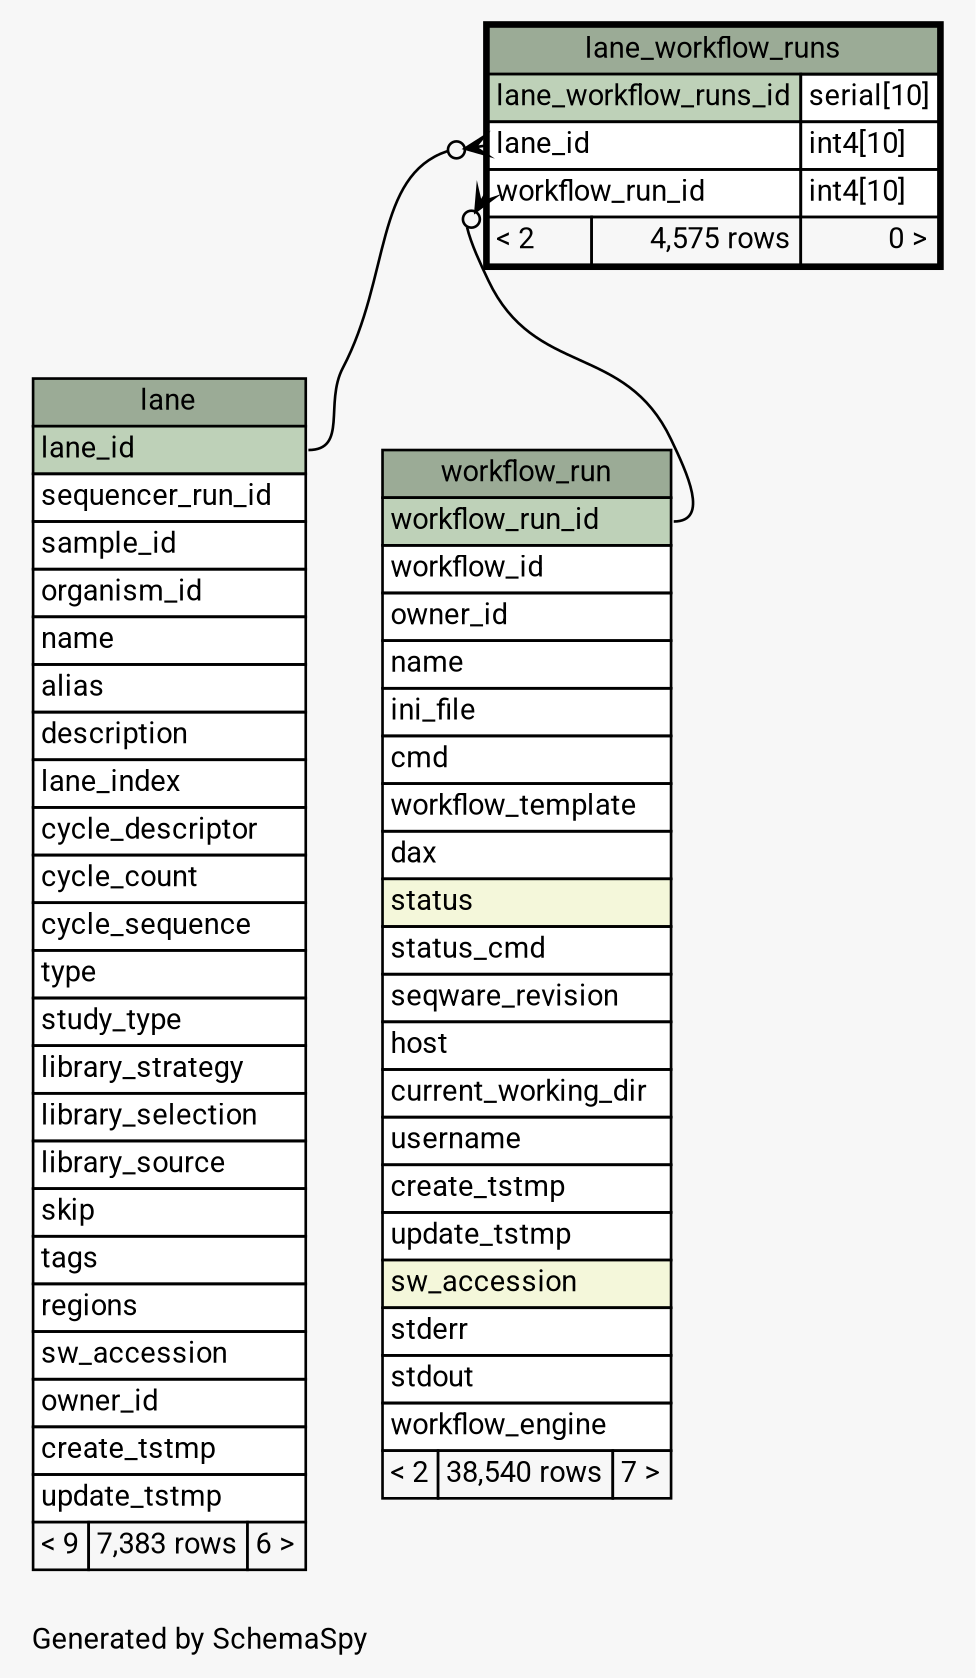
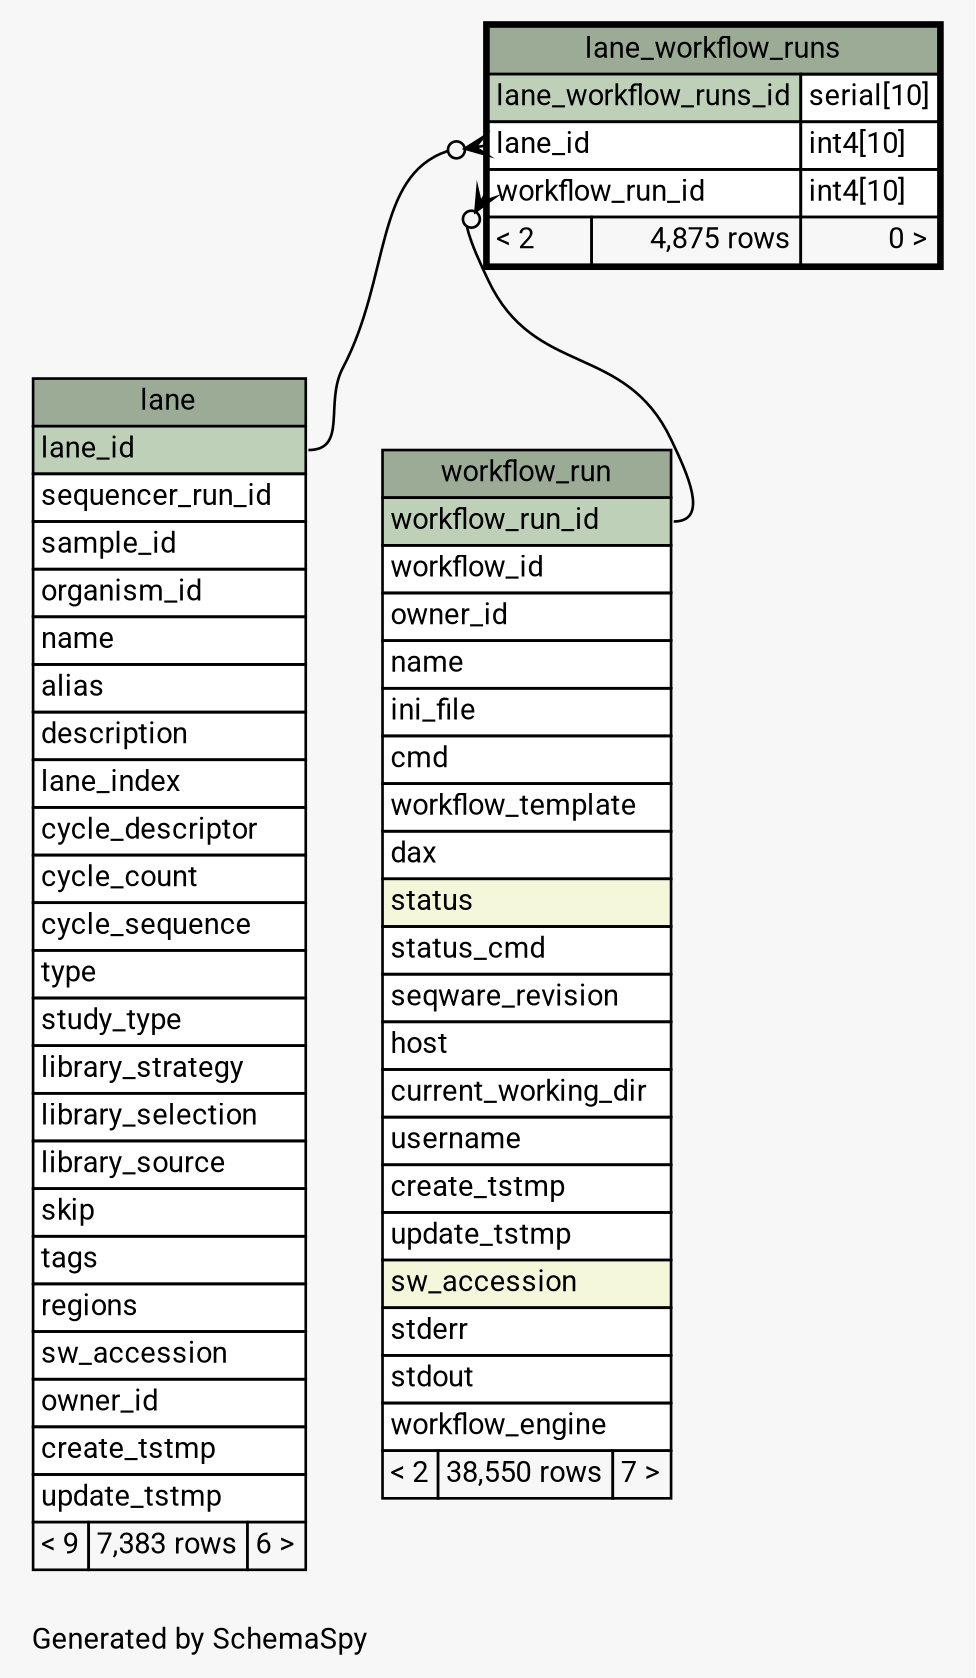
  digraph {
    bgcolor="#f7f7f7"
    fontname=Roboto
    fontsize=11
    label="\nGenerated by SchemaSpy"
    labeljust=l
    nodesep=0.18
    rankdir=TB
    ranksep=0.46
    node [fontname=Roboto fontsize=11 shape=plaintext]
    edge [arrowhead=none arrowsize=0.8 arrowtail=crowodot dir=back fontname=Roboto]
-   n1 [label=<     <TABLE BORDER="2" CELLBORDER="1" CELLSPACING="0" BGCOLOR="#ffffff">       <TR><TD COLSPAN="3" BGCOLOR="#9bab96" ALIGN="CENTER">lane_workflow_runs</TD></TR>       <TR><TD PORT="lane_workflow_runs_id" COLSPAN="2" BGCOLOR="#bed1b8" ALIGN="LEFT">lane_workflow_runs_id</TD><TD PORT="lane_workflow_runs_id.type" ALIGN="LEFT">serial[10]</TD></TR>       <TR><TD PORT="lane_id" COLSPAN="2" ALIGN="LEFT">lane_id</TD><TD PORT="lane_id.type" ALIGN="LEFT">int4[10]</TD></TR>       <TR><TD PORT="workflow_run_id" COLSPAN="2" ALIGN="LEFT">workflow_run_id</TD><TD PORT="workflow_run_id.type" ALIGN="LEFT">int4[10]</TD></TR>       <TR><TD ALIGN="LEFT" BGCOLOR="#f7f7f7">&lt; 2</TD><TD ALIGN="RIGHT" BGCOLOR="#f7f7f7">4,575 rows</TD><TD ALIGN="RIGHT" BGCOLOR="#f7f7f7">0 &gt;</TD></TR>     </TABLE>>]
+   n1 [label=<     <TABLE BORDER="2" CELLBORDER="1" CELLSPACING="0" BGCOLOR="#ffffff">       <TR><TD COLSPAN="3" BGCOLOR="#9bab96" ALIGN="CENTER">lane_workflow_runs</TD></TR>       <TR><TD PORT="lane_workflow_runs_id" COLSPAN="2" BGCOLOR="#bed1b8" ALIGN="LEFT">lane_workflow_runs_id</TD><TD PORT="lane_workflow_runs_id.type" ALIGN="LEFT">serial[10]</TD></TR>       <TR><TD PORT="lane_id" COLSPAN="2" ALIGN="LEFT">lane_id</TD><TD PORT="lane_id.type" ALIGN="LEFT">int4[10]</TD></TR>       <TR><TD PORT="workflow_run_id" COLSPAN="2" ALIGN="LEFT">workflow_run_id</TD><TD PORT="workflow_run_id.type" ALIGN="LEFT">int4[10]</TD></TR>       <TR><TD ALIGN="LEFT" BGCOLOR="#f7f7f7">&lt; 2</TD><TD ALIGN="RIGHT" BGCOLOR="#f7f7f7">4,875 rows</TD><TD ALIGN="RIGHT" BGCOLOR="#f7f7f7">0 &gt;</TD></TR>     </TABLE>>]
    n2 [label=<     <TABLE BORDER="0" CELLBORDER="1" CELLSPACING="0" BGCOLOR="#ffffff">       <TR><TD COLSPAN="3" BGCOLOR="#9bab96" ALIGN="CENTER">lane</TD></TR>       <TR><TD PORT="lane_id" COLSPAN="3" BGCOLOR="#bed1b8" ALIGN="LEFT">lane_id</TD></TR>       <TR><TD PORT="sequencer_run_id" COLSPAN="3" ALIGN="LEFT">sequencer_run_id</TD></TR>       <TR><TD PORT="sample_id" COLSPAN="3" ALIGN="LEFT">sample_id</TD></TR>       <TR><TD PORT="organism_id" COLSPAN="3" ALIGN="LEFT">organism_id</TD></TR>       <TR><TD PORT="name" COLSPAN="3" ALIGN="LEFT">name</TD></TR>       <TR><TD PORT="alias" COLSPAN="3" ALIGN="LEFT">alias</TD></TR>       <TR><TD PORT="description" COLSPAN="3" ALIGN="LEFT">description</TD></TR>       <TR><TD PORT="lane_index" COLSPAN="3" ALIGN="LEFT">lane_index</TD></TR>       <TR><TD PORT="cycle_descriptor" COLSPAN="3" ALIGN="LEFT">cycle_descriptor</TD></TR>       <TR><TD PORT="cycle_count" COLSPAN="3" ALIGN="LEFT">cycle_count</TD></TR>       <TR><TD PORT="cycle_sequence" COLSPAN="3" ALIGN="LEFT">cycle_sequence</TD></TR>       <TR><TD PORT="type" COLSPAN="3" ALIGN="LEFT">type</TD></TR>       <TR><TD PORT="study_type" COLSPAN="3" ALIGN="LEFT">study_type</TD></TR>       <TR><TD PORT="library_strategy" COLSPAN="3" ALIGN="LEFT">library_strategy</TD></TR>       <TR><TD PORT="library_selection" COLSPAN="3" ALIGN="LEFT">library_selection</TD></TR>       <TR><TD PORT="library_source" COLSPAN="3" ALIGN="LEFT">library_source</TD></TR>       <TR><TD PORT="skip" COLSPAN="3" ALIGN="LEFT">skip</TD></TR>       <TR><TD PORT="tags" COLSPAN="3" ALIGN="LEFT">tags</TD></TR>       <TR><TD PORT="regions" COLSPAN="3" ALIGN="LEFT">regions</TD></TR>       <TR><TD PORT="sw_accession" COLSPAN="3" ALIGN="LEFT">sw_accession</TD></TR>       <TR><TD PORT="owner_id" COLSPAN="3" ALIGN="LEFT">owner_id</TD></TR>       <TR><TD PORT="create_tstmp" COLSPAN="3" ALIGN="LEFT">create_tstmp</TD></TR>       <TR><TD PORT="update_tstmp" COLSPAN="3" ALIGN="LEFT">update_tstmp</TD></TR>       <TR><TD ALIGN="LEFT" BGCOLOR="#f7f7f7">&lt; 9</TD><TD ALIGN="RIGHT" BGCOLOR="#f7f7f7">7,383 rows</TD><TD ALIGN="RIGHT" BGCOLOR="#f7f7f7">6 &gt;</TD></TR>     </TABLE>>]
-   n3 [label=<     <TABLE BORDER="0" CELLBORDER="1" CELLSPACING="0" BGCOLOR="#ffffff">       <TR><TD COLSPAN="3" BGCOLOR="#9bab96" ALIGN="CENTER">workflow_run</TD></TR>       <TR><TD PORT="workflow_run_id" COLSPAN="3" BGCOLOR="#bed1b8" ALIGN="LEFT">workflow_run_id</TD></TR>       <TR><TD PORT="workflow_id" COLSPAN="3" ALIGN="LEFT">workflow_id</TD></TR>       <TR><TD PORT="owner_id" COLSPAN="3" ALIGN="LEFT">owner_id</TD></TR>       <TR><TD PORT="name" COLSPAN="3" ALIGN="LEFT">name</TD></TR>       <TR><TD PORT="ini_file" COLSPAN="3" ALIGN="LEFT">ini_file</TD></TR>       <TR><TD PORT="cmd" COLSPAN="3" ALIGN="LEFT">cmd</TD></TR>       <TR><TD PORT="workflow_template" COLSPAN="3" ALIGN="LEFT">workflow_template</TD></TR>       <TR><TD PORT="dax" COLSPAN="3" ALIGN="LEFT">dax</TD></TR>       <TR><TD PORT="status" COLSPAN="3" BGCOLOR="#f4f7da" ALIGN="LEFT">status</TD></TR>       <TR><TD PORT="status_cmd" COLSPAN="3" ALIGN="LEFT">status_cmd</TD></TR>       <TR><TD PORT="seqware_revision" COLSPAN="3" ALIGN="LEFT">seqware_revision</TD></TR>       <TR><TD PORT="host" COLSPAN="3" ALIGN="LEFT">host</TD></TR>       <TR><TD PORT="current_working_dir" COLSPAN="3" ALIGN="LEFT">current_working_dir</TD></TR>       <TR><TD PORT="username" COLSPAN="3" ALIGN="LEFT">username</TD></TR>       <TR><TD PORT="create_tstmp" COLSPAN="3" ALIGN="LEFT">create_tstmp</TD></TR>       <TR><TD PORT="update_tstmp" COLSPAN="3" ALIGN="LEFT">update_tstmp</TD></TR>       <TR><TD PORT="sw_accession" COLSPAN="3" BGCOLOR="#f4f7da" ALIGN="LEFT">sw_accession</TD></TR>       <TR><TD PORT="stderr" COLSPAN="3" ALIGN="LEFT">stderr</TD></TR>       <TR><TD PORT="stdout" COLSPAN="3" ALIGN="LEFT">stdout</TD></TR>       <TR><TD PORT="workflow_engine" COLSPAN="3" ALIGN="LEFT">workflow_engine</TD></TR>       <TR><TD ALIGN="LEFT" BGCOLOR="#f7f7f7">&lt; 2</TD><TD ALIGN="RIGHT" BGCOLOR="#f7f7f7">38,540 rows</TD><TD ALIGN="RIGHT" BGCOLOR="#f7f7f7">7 &gt;</TD></TR>     </TABLE>>]
+   n3 [label=<     <TABLE BORDER="0" CELLBORDER="1" CELLSPACING="0" BGCOLOR="#ffffff">       <TR><TD COLSPAN="3" BGCOLOR="#9bab96" ALIGN="CENTER">workflow_run</TD></TR>       <TR><TD PORT="workflow_run_id" COLSPAN="3" BGCOLOR="#bed1b8" ALIGN="LEFT">workflow_run_id</TD></TR>       <TR><TD PORT="workflow_id" COLSPAN="3" ALIGN="LEFT">workflow_id</TD></TR>       <TR><TD PORT="owner_id" COLSPAN="3" ALIGN="LEFT">owner_id</TD></TR>       <TR><TD PORT="name" COLSPAN="3" ALIGN="LEFT">name</TD></TR>       <TR><TD PORT="ini_file" COLSPAN="3" ALIGN="LEFT">ini_file</TD></TR>       <TR><TD PORT="cmd" COLSPAN="3" ALIGN="LEFT">cmd</TD></TR>       <TR><TD PORT="workflow_template" COLSPAN="3" ALIGN="LEFT">workflow_template</TD></TR>       <TR><TD PORT="dax" COLSPAN="3" ALIGN="LEFT">dax</TD></TR>       <TR><TD PORT="status" COLSPAN="3" BGCOLOR="#f4f7da" ALIGN="LEFT">status</TD></TR>       <TR><TD PORT="status_cmd" COLSPAN="3" ALIGN="LEFT">status_cmd</TD></TR>       <TR><TD PORT="seqware_revision" COLSPAN="3" ALIGN="LEFT">seqware_revision</TD></TR>       <TR><TD PORT="host" COLSPAN="3" ALIGN="LEFT">host</TD></TR>       <TR><TD PORT="current_working_dir" COLSPAN="3" ALIGN="LEFT">current_working_dir</TD></TR>       <TR><TD PORT="username" COLSPAN="3" ALIGN="LEFT">username</TD></TR>       <TR><TD PORT="create_tstmp" COLSPAN="3" ALIGN="LEFT">create_tstmp</TD></TR>       <TR><TD PORT="update_tstmp" COLSPAN="3" ALIGN="LEFT">update_tstmp</TD></TR>       <TR><TD PORT="sw_accession" COLSPAN="3" BGCOLOR="#f4f7da" ALIGN="LEFT">sw_accession</TD></TR>       <TR><TD PORT="stderr" COLSPAN="3" ALIGN="LEFT">stderr</TD></TR>       <TR><TD PORT="stdout" COLSPAN="3" ALIGN="LEFT">stdout</TD></TR>       <TR><TD PORT="workflow_engine" COLSPAN="3" ALIGN="LEFT">workflow_engine</TD></TR>       <TR><TD ALIGN="LEFT" BGCOLOR="#f7f7f7">&lt; 2</TD><TD ALIGN="RIGHT" BGCOLOR="#f7f7f7">38,550 rows</TD><TD ALIGN="RIGHT" BGCOLOR="#f7f7f7">7 &gt;</TD></TR>     </TABLE>>]
    n1 -> n2 [headport="lane_id:e" tailport="lane_id:w"]
    n1 -> n3 [headport="workflow_run_id:e" tailport="workflow_run_id:w"]
  }
